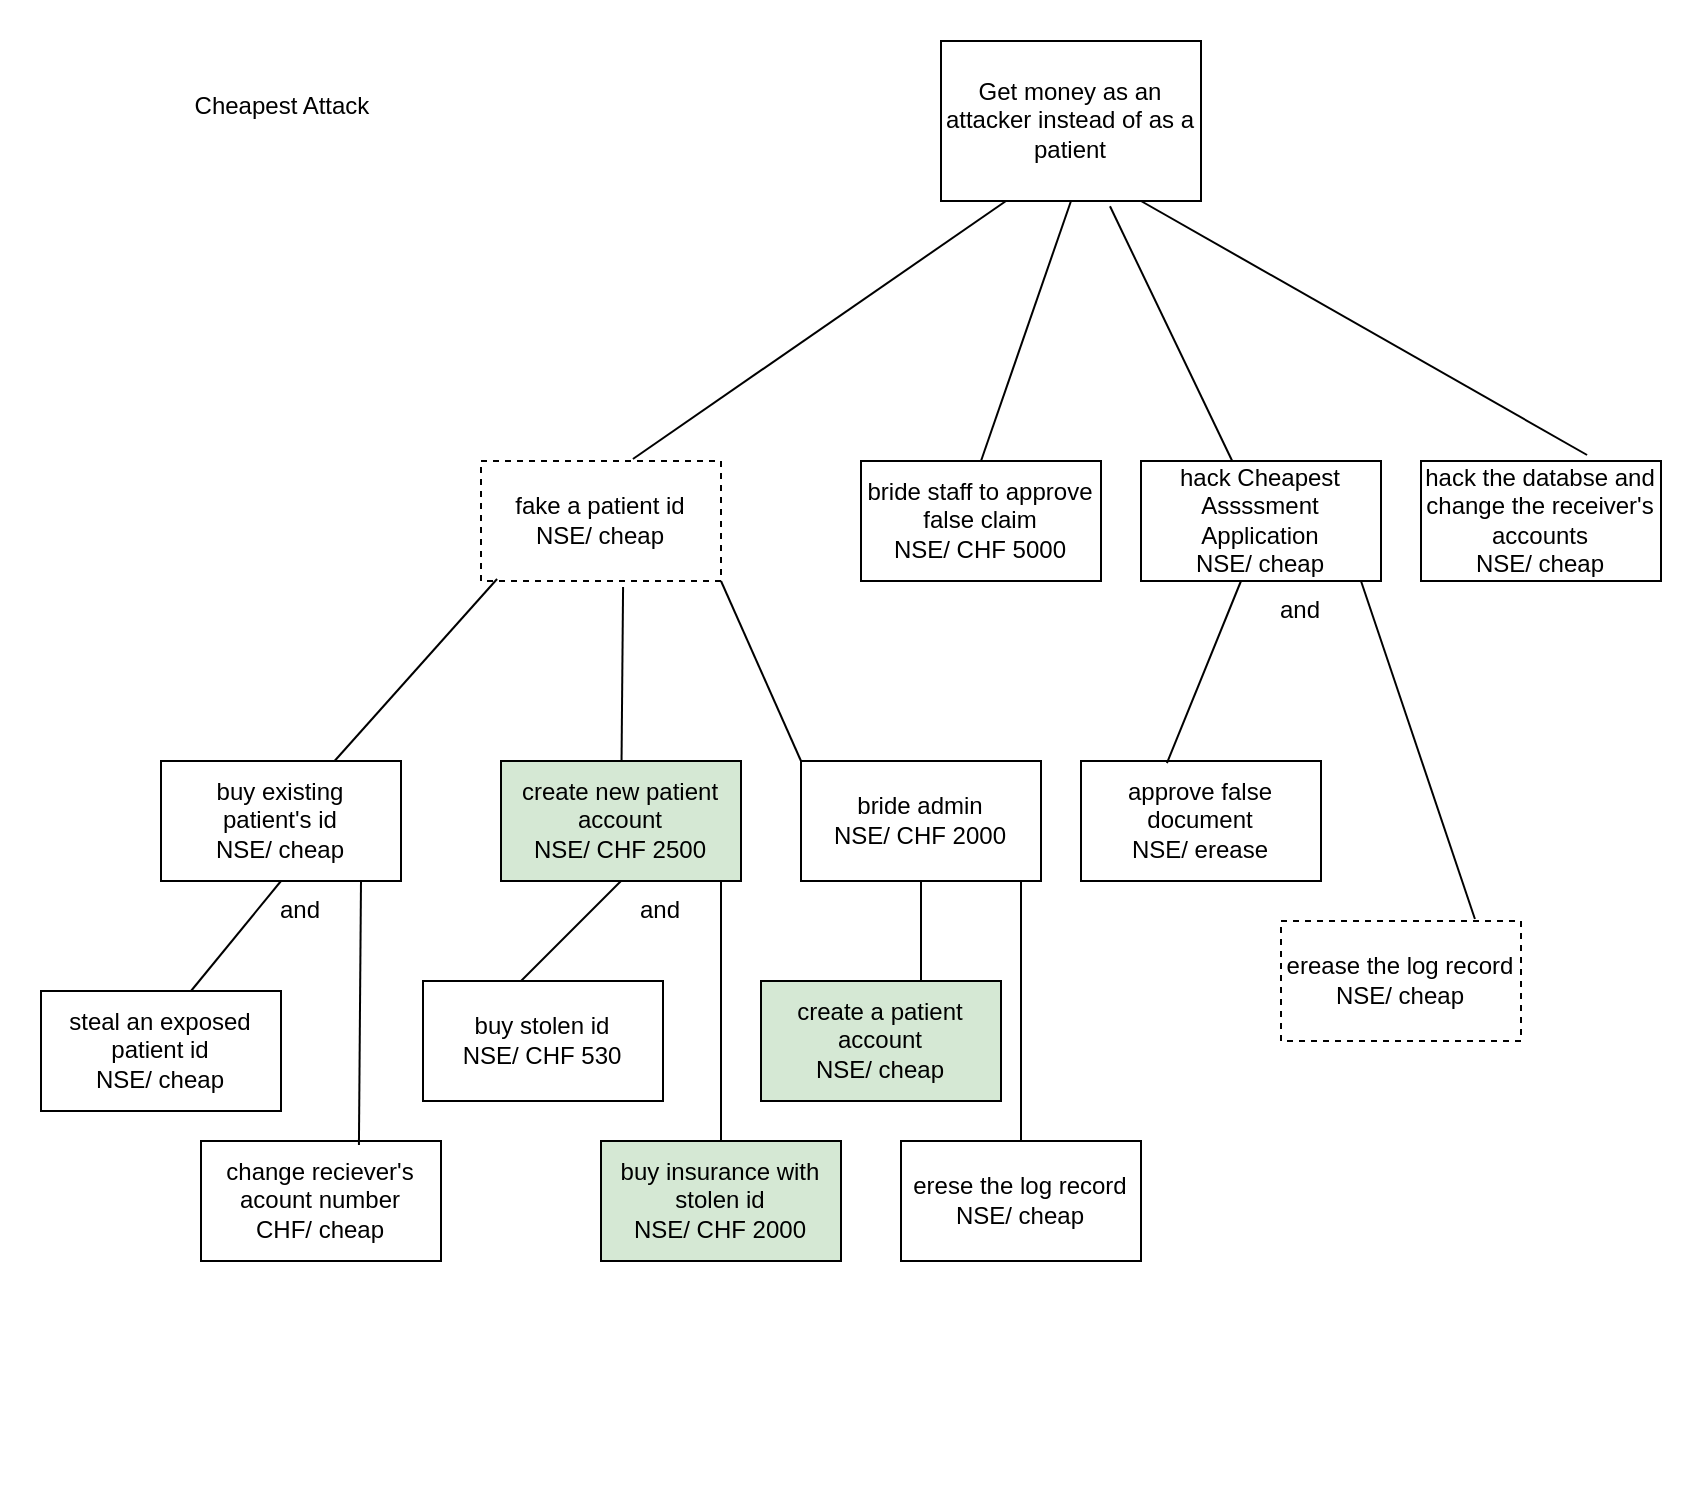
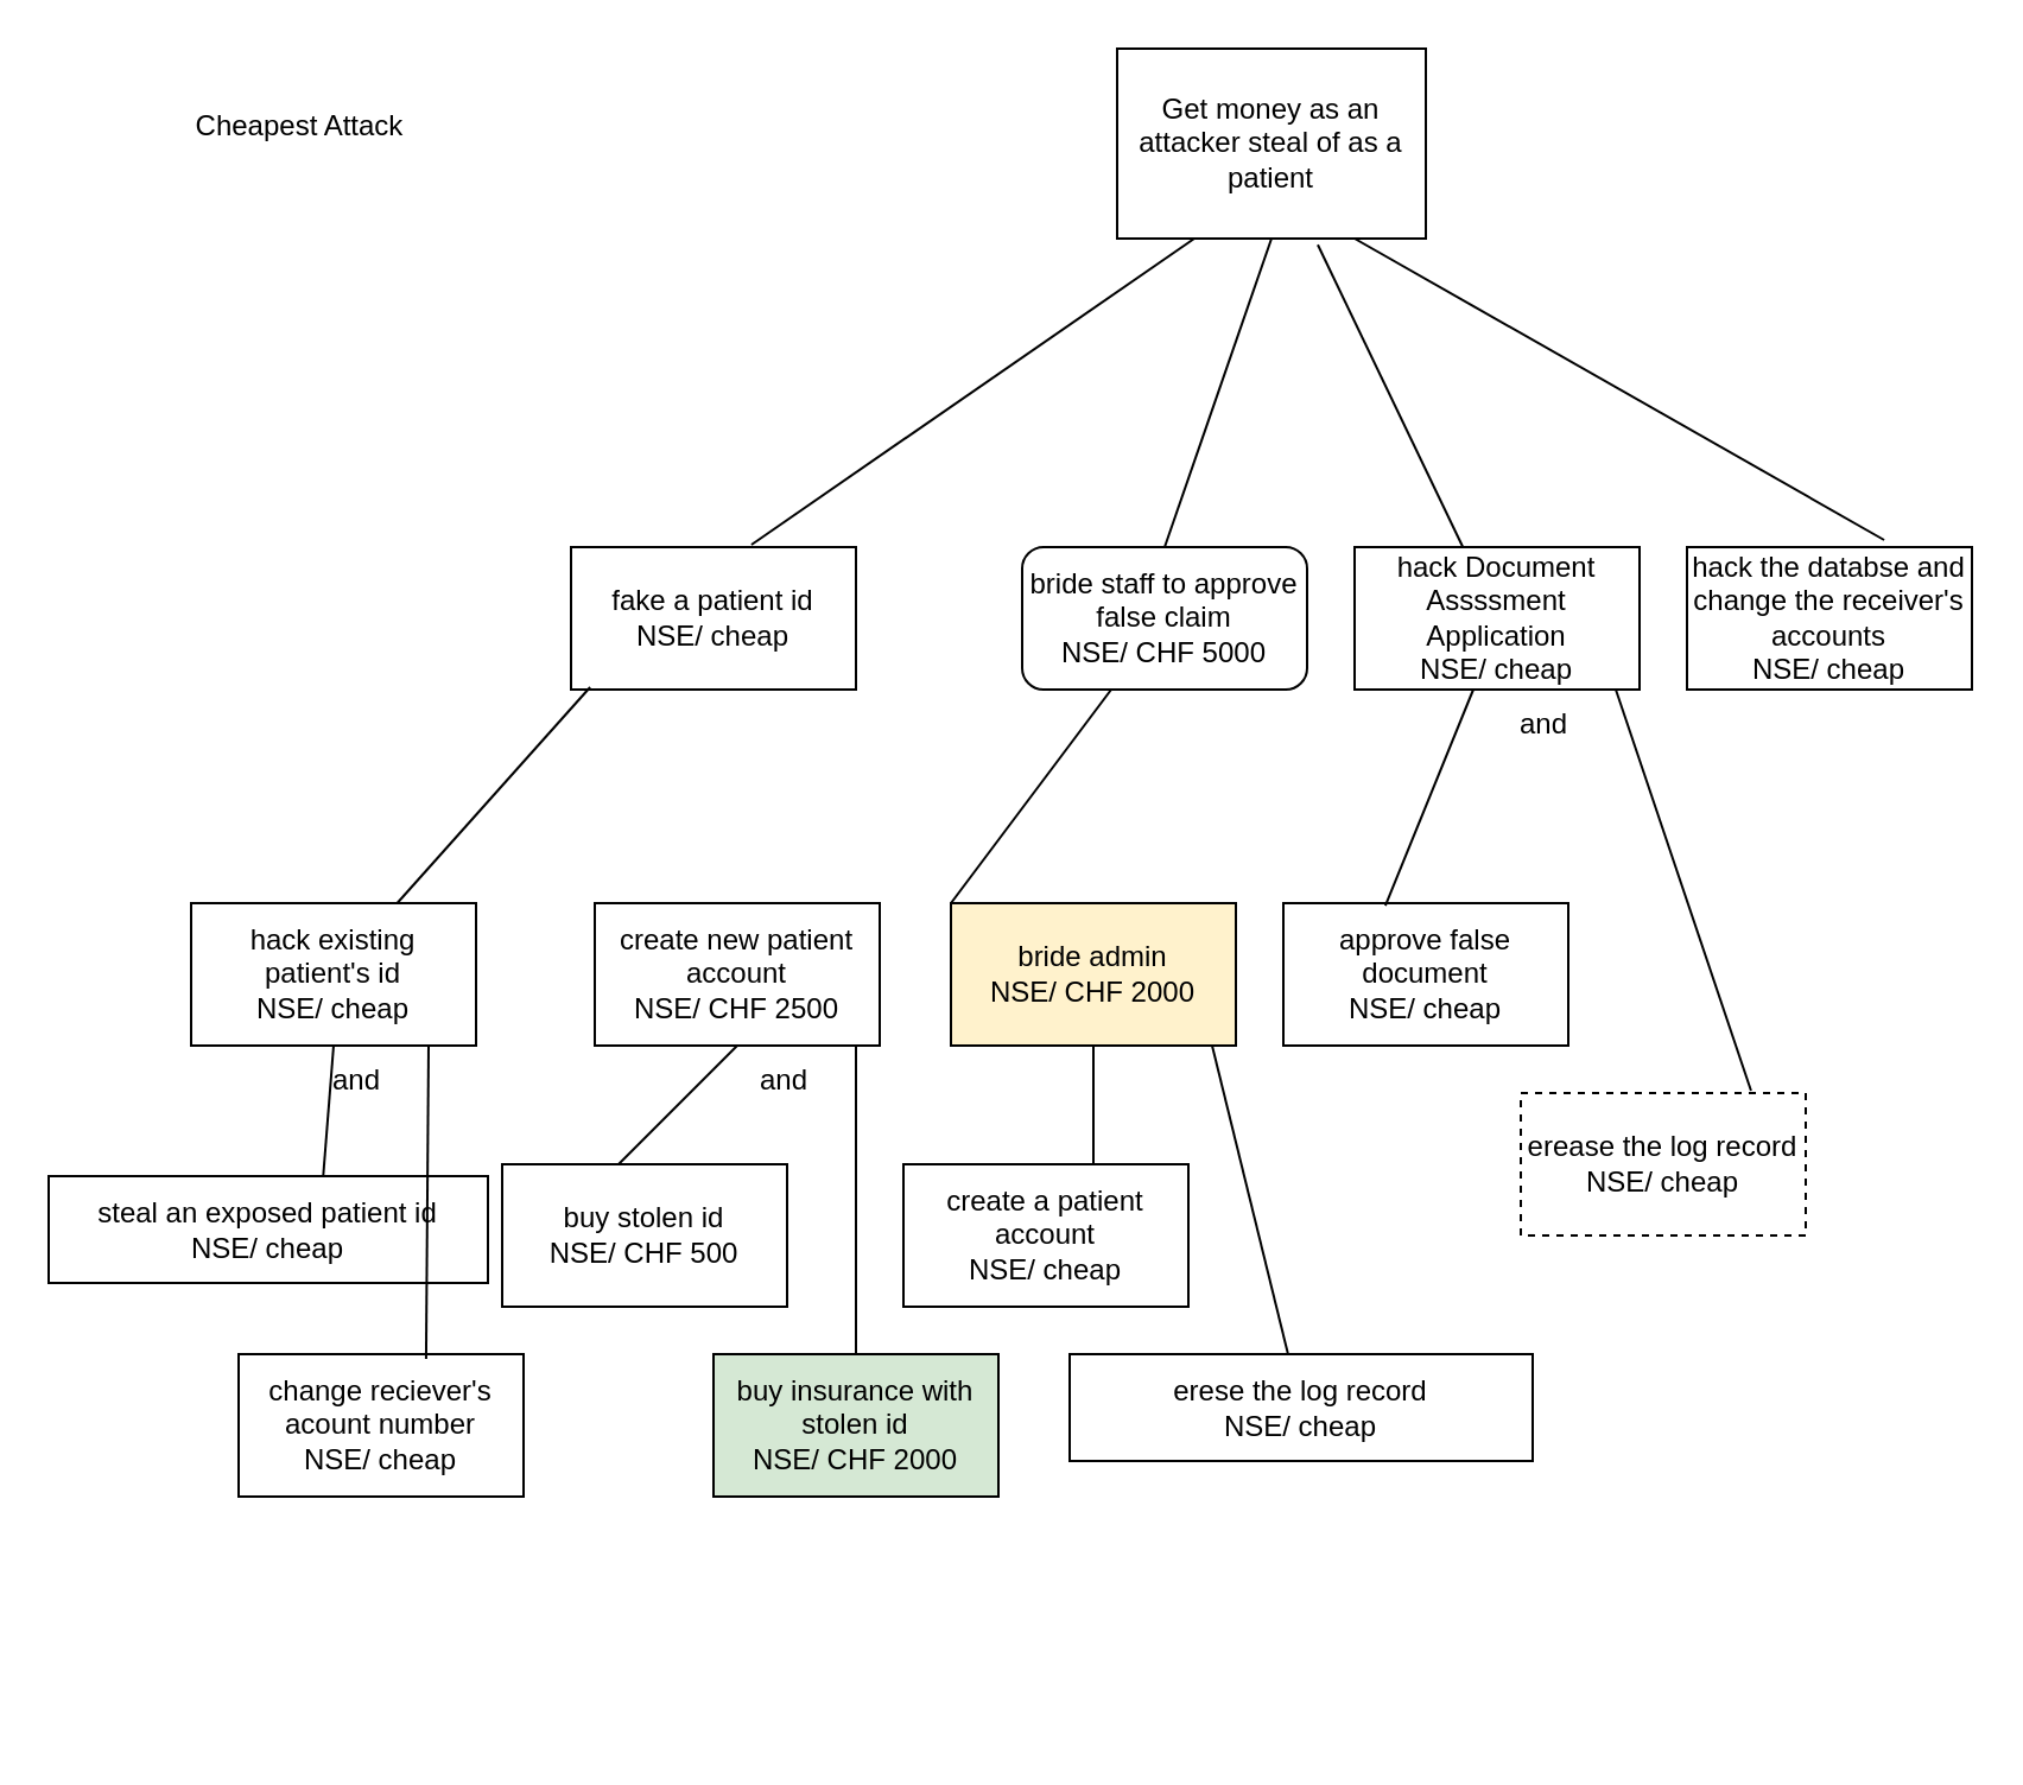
  <mxCell id="0" />
  <mxCell id="1" parent="0" />
- <mxCell id="2" value="&lt;div&gt;Get money as an attacker instead of as a patient&lt;/div&gt;" style="rounded=0;whiteSpace=wrap;html=1;" parent="1" vertex="1"><mxGeometry x="470" y="20" width="130" height="80" as="geometry" /></mxCell>
- <mxCell id="3" value="&lt;div&gt;buy existing &lt;br&gt;&lt;/div&gt;&lt;div&gt;patient's id &lt;br&gt;&lt;/div&gt;&lt;div&gt;NSE/ cheap&lt;br&gt;&lt;/div&gt;" style="rounded=0;whiteSpace=wrap;html=1;" parent="1" vertex="1"><mxGeometry x="80" y="380" width="120" height="60" as="geometry" /></mxCell>
- <mxCell id="4" value="&lt;div&gt;steal an exposed patient id &lt;br&gt;&lt;/div&gt;&lt;div&gt;NSE/ cheap&lt;br&gt;&lt;/div&gt;" style="rounded=0;whiteSpace=wrap;html=1;" parent="1" vertex="1"><mxGeometry y="495" width="120" height="60" as="geometry" x="20" /></mxCell>
- <mxCell id="5" value="&lt;div&gt;create new patient account&lt;/div&gt;NSE/ CHF 2500" style="rounded=0;whiteSpace=wrap;html=1;fillColor=#d5e8d4;" parent="1" vertex="1"><mxGeometry x="250" y="380" width="120" height="60" as="geometry" /></mxCell>
- <mxCell id="6" value="&lt;div&gt;change reciever's acount number&lt;/div&gt;&lt;div&gt;CHF/ cheap&lt;br&gt;&lt;/div&gt;" style="rounded=0;whiteSpace=wrap;html=1;" parent="1" vertex="1"><mxGeometry x="100" y="570" width="120" height="60" as="geometry" /></mxCell>
- <mxCell id="7" value="&lt;div&gt;buy stolen id&lt;/div&gt;&lt;div&gt;NSE/ CHF 530&lt;/div&gt;" style="rounded=0;whiteSpace=wrap;html=1;" parent="1" vertex="1"><mxGeometry x="211" y="490" width="120" height="60" as="geometry" /></mxCell>
+ <mxCell id="2" value="&lt;div&gt;Get money as an attacker steal of as a patient&lt;/div&gt;" style="rounded=0;whiteSpace=wrap;html=1;" parent="1" vertex="1"><mxGeometry x="470" y="20" width="130" height="80" as="geometry" /></mxCell>
+ <mxCell id="3" value="&lt;div&gt;hack existing &lt;br&gt;&lt;/div&gt;&lt;div&gt;patient's id &lt;br&gt;&lt;/div&gt;&lt;div&gt;NSE/ cheap&lt;br&gt;&lt;/div&gt;" style="rounded=0;whiteSpace=wrap;html=1;" parent="1" vertex="1"><mxGeometry x="80" y="380" width="120" height="60" as="geometry" /></mxCell>
+ <mxCell id="4" value="&lt;div&gt;steal an exposed patient id &lt;br&gt;&lt;/div&gt;&lt;div&gt;NSE/ cheap&lt;br&gt;&lt;/div&gt;" style="rounded=0;whiteSpace=wrap;html=1;" parent="1" vertex="1"><mxGeometry x="20" y="495" width="185" height="45" as="geometry" /></mxCell>
+ <mxCell id="5" value="&lt;div&gt;create new patient account&lt;/div&gt;NSE/ CHF 2500" style="rounded=0;whiteSpace=wrap;html=1;" parent="1" vertex="1"><mxGeometry x="250" y="380" width="120" height="60" as="geometry" /></mxCell>
+ <mxCell id="6" value="&lt;div&gt;change reciever's acount number&lt;/div&gt;&lt;div&gt;NSE/ cheap&lt;br&gt;&lt;/div&gt;" style="rounded=0;whiteSpace=wrap;html=1;" parent="1" vertex="1"><mxGeometry x="100" y="570" width="120" height="60" as="geometry" /></mxCell>
+ <mxCell id="7" value="&lt;div&gt;buy stolen id&lt;/div&gt;&lt;div&gt;NSE/ CHF 500&lt;/div&gt;" style="rounded=0;whiteSpace=wrap;html=1;" parent="1" vertex="1"><mxGeometry x="211" y="490" width="120" height="60" as="geometry" /></mxCell>
  <mxCell id="8" value="&lt;div&gt;buy insurance with stolen id &lt;br&gt;&lt;/div&gt;&lt;div&gt;NSE/ CHF 2000&lt;br&gt;&lt;/div&gt;" style="rounded=0;whiteSpace=wrap;html=1;fillColor=#d5e8d4;" parent="1" vertex="1"><mxGeometry x="300" y="570" width="120" height="60" as="geometry" /></mxCell>
- <mxCell id="9" value="&lt;div&gt;bride staff to approve false claim&lt;/div&gt;&lt;div&gt;NSE/ CHF 5000&lt;br&gt;&lt;/div&gt;" style="rounded=0;whiteSpace=wrap;html=1;" parent="1" vertex="1"><mxGeometry x="430" y="230" width="120" height="60" as="geometry" /></mxCell>
+ <mxCell id="9" value="&lt;div&gt;bride staff to approve false claim&lt;/div&gt;&lt;div&gt;NSE/ CHF 5000&lt;br&gt;&lt;/div&gt;" style="whiteSpace=wrap;html=1;rounded=1;" parent="1" vertex="1"><mxGeometry x="430" y="230" width="120" height="60" as="geometry" /></mxCell>
  <mxCell id="10" value="" style="endArrow=none;html=1;rounded=0;entryX=0.5;entryY=0;entryDx=0;entryDy=0;exitX=0.5;exitY=1;exitDx=0;exitDy=0;" parent="1" target="9" edge="1" source="2"><mxGeometry width="50" height="50" relative="1" as="geometry"><mxPoint x="410" y="110" as="sourcePoint" /><mxPoint x="460" y="60" as="targetPoint" /></mxGeometry></mxCell>
- <mxCell id="11" value="&lt;div&gt;bride admin&lt;/div&gt;&lt;div&gt;NSE/ CHF 2000&lt;/div&gt;" style="rounded=0;whiteSpace=wrap;html=1;" parent="1" vertex="1"><mxGeometry x="400" y="380" width="120" height="60" as="geometry" /></mxCell>
- <mxCell id="12" value="&lt;div&gt;fake a patient id&lt;/div&gt;&lt;div&gt;NSE/ cheap&lt;/div&gt;" style="rounded=0;whiteSpace=wrap;html=1;dashed=1;" parent="1" vertex="1"><mxGeometry x="240" y="230" width="120" height="60" as="geometry" /></mxCell>
+ <mxCell id="11" value="&lt;div&gt;bride admin&lt;/div&gt;&lt;div&gt;NSE/ CHF 2000&lt;/div&gt;" style="rounded=0;whiteSpace=wrap;html=1;fillColor=#fff2cc;" parent="1" vertex="1"><mxGeometry x="400" y="380" width="120" height="60" as="geometry" /></mxCell>
+ <mxCell id="12" value="&lt;div&gt;fake a patient id&lt;/div&gt;&lt;div&gt;NSE/ cheap&lt;/div&gt;" style="rounded=0;whiteSpace=wrap;html=1;" parent="1" vertex="1"><mxGeometry x="240" y="230" width="120" height="60" as="geometry" /></mxCell>
  <mxCell id="13" value="" style="endArrow=none;html=1;rounded=0;entryX=0.067;entryY=0.983;entryDx=0;entryDy=0;entryPerimeter=0;" parent="1" source="3" target="12" edge="1"><mxGeometry width="50" height="50" relative="1" as="geometry"><mxPoint x="160" y="400" as="sourcePoint" /><mxPoint x="210" y="350" as="targetPoint" /></mxGeometry></mxCell>
- <mxCell id="14" value="" style="endArrow=none;html=1;rounded=1;entryX=0.592;entryY=1.05;entryDx=0;entryDy=0;entryPerimeter=0;" parent="1" source="5" target="12" edge="1"><mxGeometry width="50" height="50" relative="1" as="geometry"><mxPoint x="230" y="400" as="sourcePoint" /><mxPoint x="280" y="350" as="targetPoint" /></mxGeometry></mxCell>
- <mxCell id="15" value="" style="endArrow=none;html=1;rounded=0;exitX=0;exitY=0;exitDx=0;exitDy=0;entryX=1;entryY=1;entryDx=0;entryDy=0;" parent="1" source="11" target="12" edge="1"><mxGeometry width="50" height="50" relative="1" as="geometry"><mxPoint x="270" y="400" as="sourcePoint" /><mxPoint x="360" y="360" as="targetPoint" /></mxGeometry></mxCell>
- <mxCell id="16" value="&lt;div&gt;hack Cheapest Assssment Application&lt;/div&gt;&lt;div&gt;NSE/ cheap&lt;br&gt;&lt;/div&gt;" style="rounded=0;whiteSpace=wrap;html=1;" parent="1" vertex="1"><mxGeometry x="570" y="230" width="120" height="60" as="geometry" /></mxCell>
- <mxCell id="17" value="&lt;div&gt;approve false document&lt;/div&gt;&lt;div&gt;NSE/ erease&lt;/div&gt;" style="rounded=0;whiteSpace=wrap;html=1;" parent="1" vertex="1"><mxGeometry x="540" y="380" width="120" height="60" as="geometry" /></mxCell>
+ <mxCell id="15" value="" style="endArrow=none;html=1;rounded=0;exitX=0;exitY=0;exitDx=0;exitDy=0;" parent="1" source="11" target="9" edge="1"><mxGeometry width="50" height="50" relative="1" as="geometry"><mxPoint x="270" y="400" as="sourcePoint" /><mxPoint x="360" y="360" as="targetPoint" /></mxGeometry></mxCell>
+ <mxCell id="16" value="&lt;div&gt;hack Document Assssment Application&lt;/div&gt;&lt;div&gt;NSE/ cheap&lt;br&gt;&lt;/div&gt;" style="rounded=0;whiteSpace=wrap;html=1;" parent="1" vertex="1"><mxGeometry x="570" y="230" width="120" height="60" as="geometry" /></mxCell>
+ <mxCell id="17" value="&lt;div&gt;approve false document&lt;/div&gt;&lt;div&gt;NSE/ cheap&lt;/div&gt;" style="rounded=0;whiteSpace=wrap;html=1;" parent="1" vertex="1"><mxGeometry x="540" y="380" width="120" height="60" as="geometry" /></mxCell>
  <mxCell id="18" value="&lt;div&gt;erease the log record&lt;br&gt;&lt;/div&gt;&lt;div&gt;NSE/ cheap&lt;/div&gt;" style="rounded=0;whiteSpace=wrap;html=1;dashed=1;" parent="1" vertex="1"><mxGeometry x="640" y="460" width="120" height="60" as="geometry" /></mxCell>
  <mxCell id="19" value="&lt;div&gt;hack the databse and change the receiver's accounts&lt;/div&gt;&lt;div&gt;NSE/ cheap&lt;/div&gt;" style="rounded=0;whiteSpace=wrap;html=1;" parent="1" vertex="1"><mxGeometry x="710" y="230" width="120" height="60" as="geometry" /></mxCell>
  <mxCell id="20" value="" style="endArrow=none;html=1;rounded=0;exitX=0.633;exitY=-0.017;exitDx=0;exitDy=0;exitPerimeter=0;entryX=0.25;entryY=1;entryDx=0;entryDy=0;" parent="1" source="12" edge="1" target="2"><mxGeometry width="50" height="50" relative="1" as="geometry"><mxPoint x="310" y="160" as="sourcePoint" /><mxPoint x="360" y="110" as="targetPoint" /></mxGeometry></mxCell>
  <mxCell id="21" value="" style="endArrow=none;html=1;rounded=0;entryX=0.692;entryY=-0.05;entryDx=0;entryDy=0;entryPerimeter=0;" parent="1" target="19" edge="1"><mxGeometry width="50" height="50" relative="1" as="geometry"><mxPoint x="570" y="100" as="sourcePoint" /><mxPoint x="490" y="60" as="targetPoint" /></mxGeometry></mxCell>
  <mxCell id="22" value="" style="endArrow=none;html=1;rounded=0;exitX=0.625;exitY=0;exitDx=0;exitDy=0;exitPerimeter=0;" edge="1" parent="1" source="4"><mxGeometry width="50" height="50" relative="1" as="geometry"><mxPoint x="90" y="500" as="sourcePoint" /><mxPoint x="140" y="440" as="targetPoint" /></mxGeometry></mxCell>
  <mxCell id="23" value="" style="endArrow=none;html=1;rounded=0;exitX=0.658;exitY=0.033;exitDx=0;exitDy=0;exitPerimeter=0;" edge="1" parent="1" source="6"><mxGeometry width="50" height="50" relative="1" as="geometry"><mxPoint x="130" y="490" as="sourcePoint" /><mxPoint x="180" y="440" as="targetPoint" /></mxGeometry></mxCell>
  <mxCell id="24" value="" style="endArrow=none;html=1;rounded=0;" edge="1" parent="1"><mxGeometry width="50" height="50" relative="1" as="geometry"><mxPoint x="260" y="490" as="sourcePoint" /><mxPoint x="310" y="440" as="targetPoint" /></mxGeometry></mxCell>
  <mxCell id="25" value="" style="endArrow=none;html=1;rounded=0;exitX=0.5;exitY=0;exitDx=0;exitDy=0;" edge="1" parent="1" source="8"><mxGeometry width="50" height="50" relative="1" as="geometry"><mxPoint x="310" y="490" as="sourcePoint" /><mxPoint x="360" y="440" as="targetPoint" /></mxGeometry></mxCell>
  <mxCell id="26" value="" style="endArrow=none;html=1;rounded=0;entryX=0.65;entryY=1.033;entryDx=0;entryDy=0;entryPerimeter=0;" edge="1" parent="1" source="16" target="2"><mxGeometry width="50" height="50" relative="1" as="geometry"><mxPoint x="550" y="150" as="sourcePoint" /><mxPoint x="600" y="100" as="targetPoint" /></mxGeometry></mxCell>
  <mxCell id="27" value="" style="endArrow=none;html=1;rounded=0;exitX=0.358;exitY=0.017;exitDx=0;exitDy=0;exitPerimeter=0;" edge="1" parent="1" source="17"><mxGeometry width="50" height="50" relative="1" as="geometry"><mxPoint x="570" y="340" as="sourcePoint" /><mxPoint x="620" y="290" as="targetPoint" /></mxGeometry></mxCell>
  <mxCell id="28" value="" style="endArrow=none;html=1;rounded=0;exitX=0.808;exitY=-0.017;exitDx=0;exitDy=0;exitPerimeter=0;" edge="1" parent="1" source="18"><mxGeometry width="50" height="50" relative="1" as="geometry"><mxPoint x="630" y="340" as="sourcePoint" /><mxPoint x="680" y="290" as="targetPoint" /></mxGeometry></mxCell>
  <mxCell id="29" value="and" style="text;html=1;strokeColor=none;fillColor=none;align=center;verticalAlign=middle;whiteSpace=wrap;rounded=0;" vertex="1" parent="1"><mxGeometry x="620" y="290" width="60" height="30" as="geometry" /></mxCell>
  <mxCell id="30" value="and" style="text;html=1;strokeColor=none;fillColor=none;align=center;verticalAlign=middle;whiteSpace=wrap;rounded=0;" vertex="1" parent="1"><mxGeometry x="120" y="440" width="60" height="30" as="geometry" /></mxCell>
  <mxCell id="31" value="and" style="text;html=1;strokeColor=none;fillColor=none;align=center;verticalAlign=middle;whiteSpace=wrap;rounded=0;" vertex="1" parent="1"><mxGeometry x="300" y="440" width="60" height="30" as="geometry" /></mxCell>
  <mxCell id="32" value="" style="endArrow=none;html=1;rounded=0;" edge="1" parent="1"><mxGeometry width="50" height="50" relative="1" as="geometry"><mxPoint x="460" y="490" as="sourcePoint" /><mxPoint x="460" y="440" as="targetPoint" /></mxGeometry></mxCell>
- <mxCell id="33" value="&lt;div&gt;create a patient account&lt;/div&gt;&lt;div&gt;NSE/ cheap&lt;br&gt;&lt;/div&gt;" style="rounded=0;whiteSpace=wrap;html=1;fillColor=#d5e8d4;" vertex="1" parent="1"><mxGeometry x="380" y="490" width="120" height="60" as="geometry" /></mxCell>
- <mxCell id="34" value="&lt;div&gt;erese the log record&lt;/div&gt;&lt;div&gt;NSE/ cheap&lt;br&gt;&lt;/div&gt;" style="rounded=0;whiteSpace=wrap;html=1;" vertex="1" parent="1"><mxGeometry x="450" y="570" width="120" height="60" as="geometry" /></mxCell>
+ <mxCell id="33" value="&lt;div&gt;create a patient account&lt;/div&gt;&lt;div&gt;NSE/ cheap&lt;br&gt;&lt;/div&gt;" style="rounded=0;whiteSpace=wrap;html=1;" vertex="1" parent="1"><mxGeometry x="380" y="490" width="120" height="60" as="geometry" /></mxCell>
+ <mxCell id="34" value="&lt;div&gt;erese the log record&lt;/div&gt;&lt;div&gt;NSE/ cheap&lt;br&gt;&lt;/div&gt;" style="rounded=0;whiteSpace=wrap;html=1;" vertex="1" parent="1"><mxGeometry x="450" y="570" width="195" height="45" as="geometry" /></mxCell>
  <mxCell id="35" value="" style="endArrow=none;html=1;rounded=0;" edge="1" parent="1" source="34"><mxGeometry width="50" height="50" relative="1" as="geometry"><mxPoint x="460" y="490" as="sourcePoint" /><mxPoint x="510" y="440" as="targetPoint" /></mxGeometry></mxCell>
- <mxCell id="36" value="&#10;&lt;span id=&quot;page14R_mcid38&quot; class=&quot;markedContent&quot;&gt;&lt;span dir=&quot;ltr&quot; role=&quot;presentation&quot; style=&quot;left: calc(var(--scale-factor)*15.33px); top: calc(var(--scale-factor)*21.52px); font-size: calc(var(--scale-factor)*8.64px); font-family: sans-serif; transform: scaleX(0.992);&quot;&gt;Cheapest Attack&lt;/span&gt;&lt;/span&gt;&#10;&#10;" style="text;html=1;strokeColor=none;fillColor=none;align=center;verticalAlign=middle;whiteSpace=wrap;rounded=0;" vertex="1" parent="1"><mxGeometry x="71" y="45" width="140" height="30" as="geometry" /></mxCell>
+ <mxCell id="36" value="&#10;&lt;span id=&quot;page14R_mcid38&quot; class=&quot;markedContent&quot;&gt;&lt;span dir=&quot;ltr&quot; role=&quot;presentation&quot; style=&quot;left: calc(var(--scale-factor)*15.33px); top: calc(var(--scale-factor)*21.52px); font-size: calc(var(--scale-factor)*8.64px); font-family: sans-serif; transform: scaleX(0.992);&quot;&gt;Cheapest Attack&lt;/span&gt;&lt;/span&gt;&#10;&#10;" style="text;html=1;strokeColor=none;fillColor=none;align=center;verticalAlign=middle;whiteSpace=wrap;rounded=0;" vertex="1" parent="1"><mxGeometry x="56" y="45" width="140" height="30" as="geometry" /></mxCell>
  <mxCell id="37" value="&lt;span id=&quot;page14R_mcid39&quot; class=&quot;markedContent&quot;&gt;&lt;/span&gt;" style="text;html=1;strokeColor=none;fillColor=none;align=center;verticalAlign=middle;whiteSpace=wrap;rounded=0;" vertex="1" parent="1"><mxGeometry y="700" width="680" height="30" as="geometry" x="20" /></mxCell>
